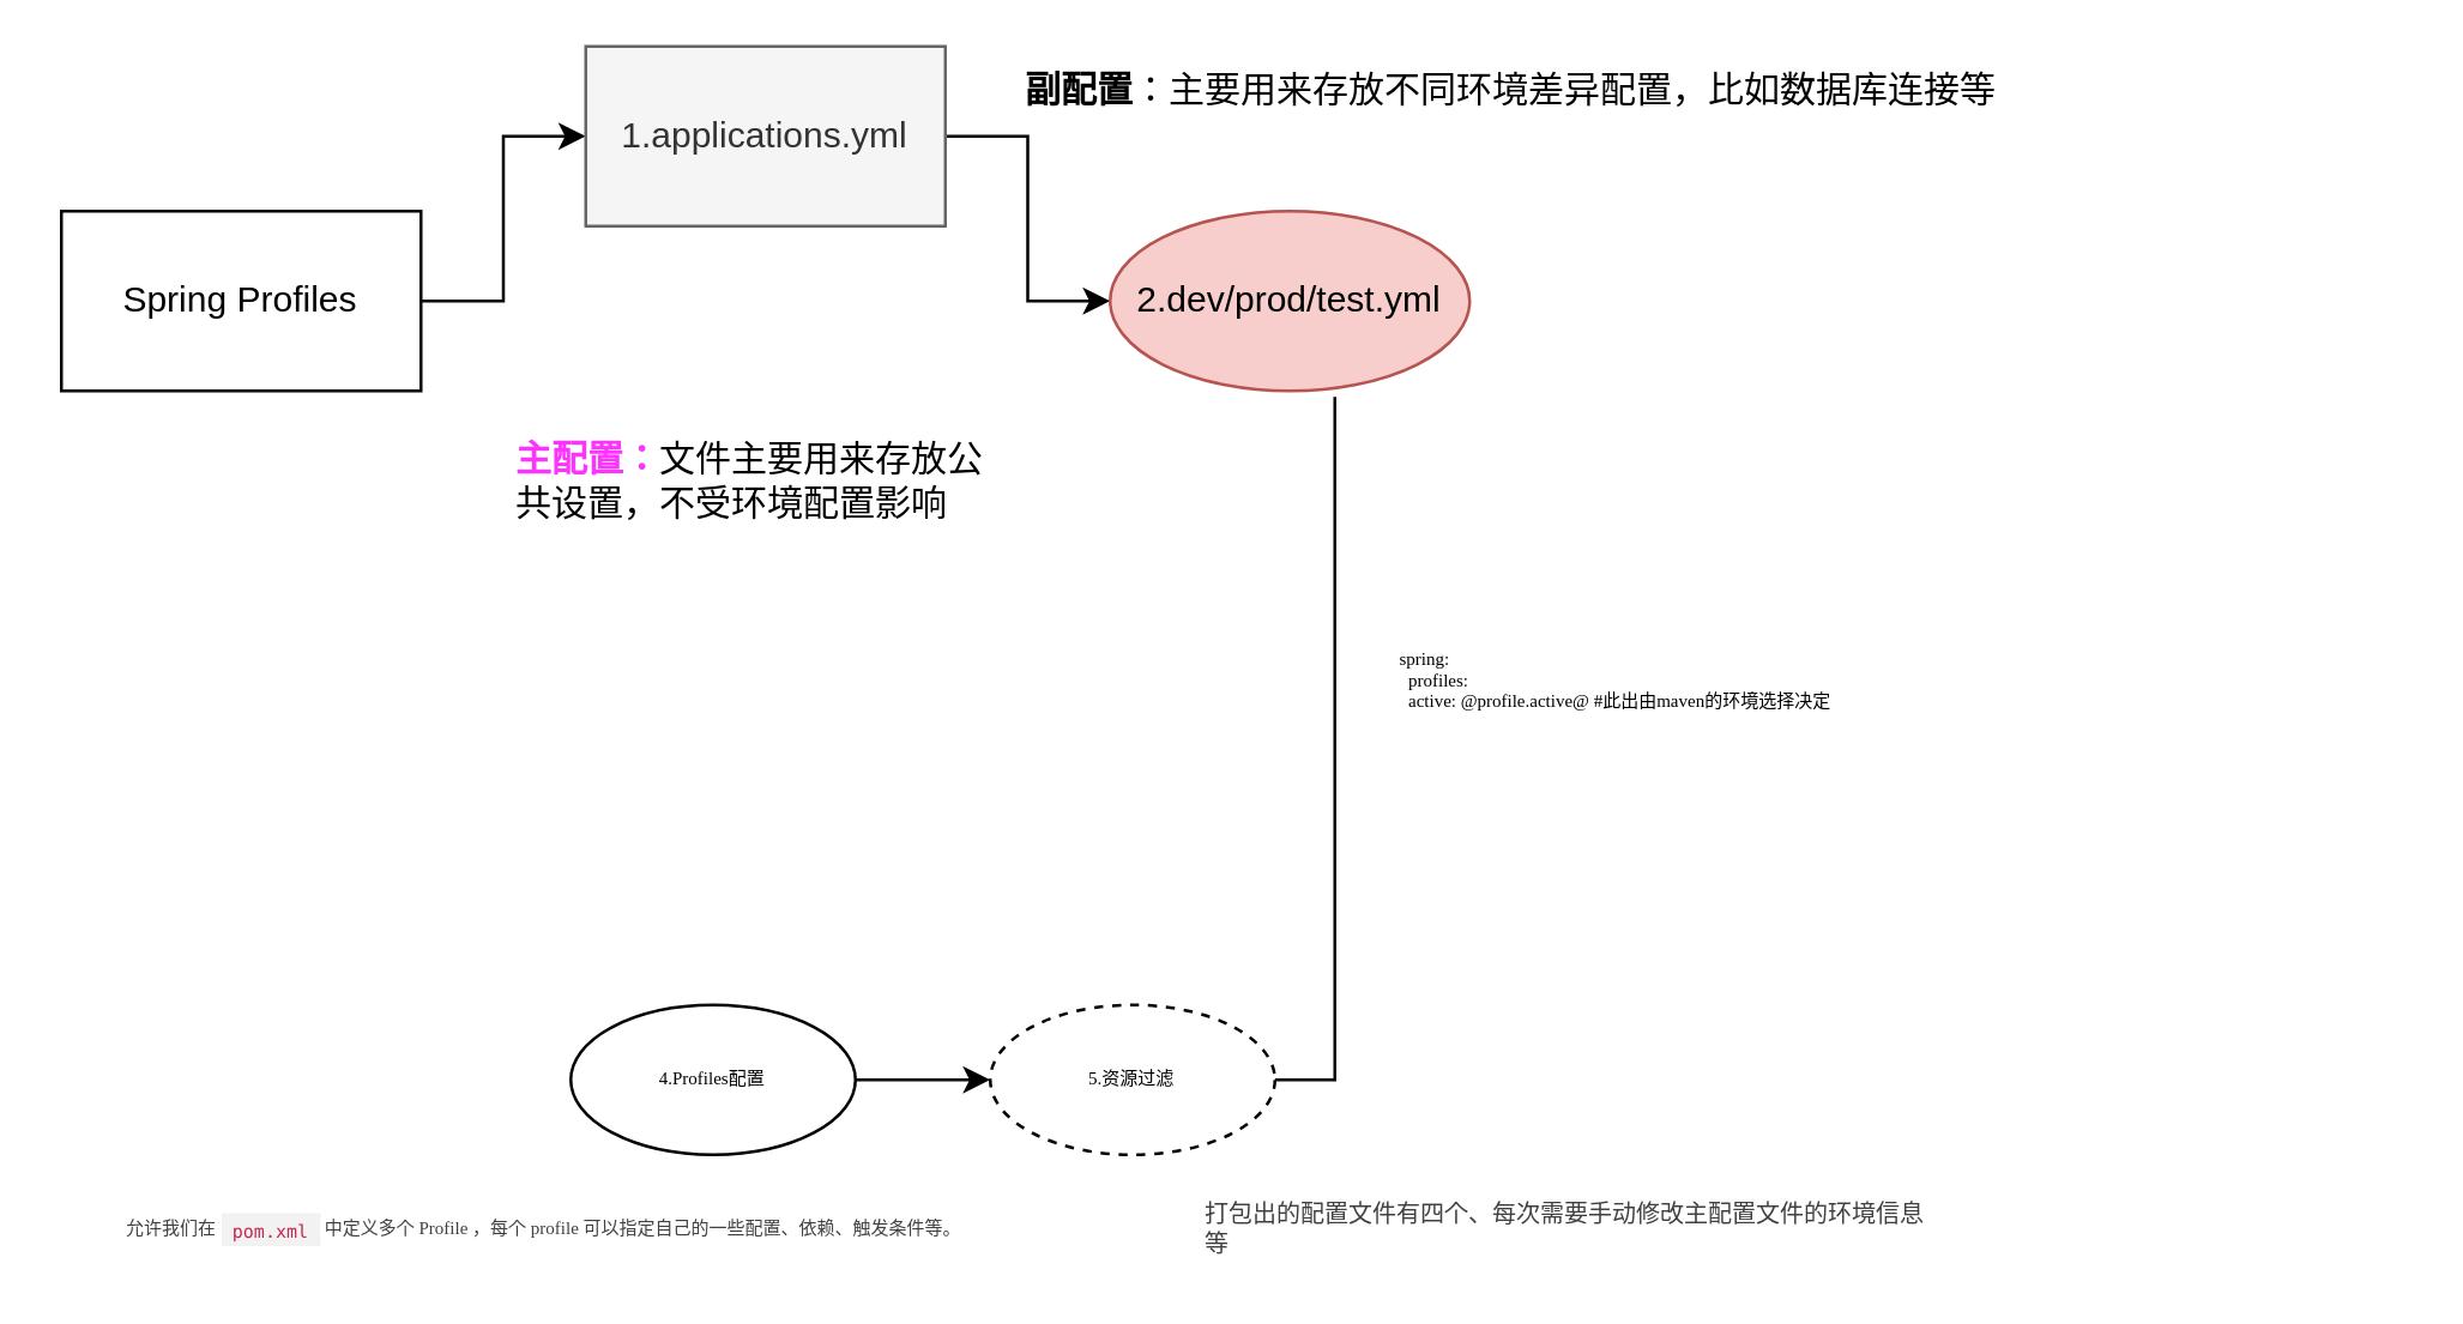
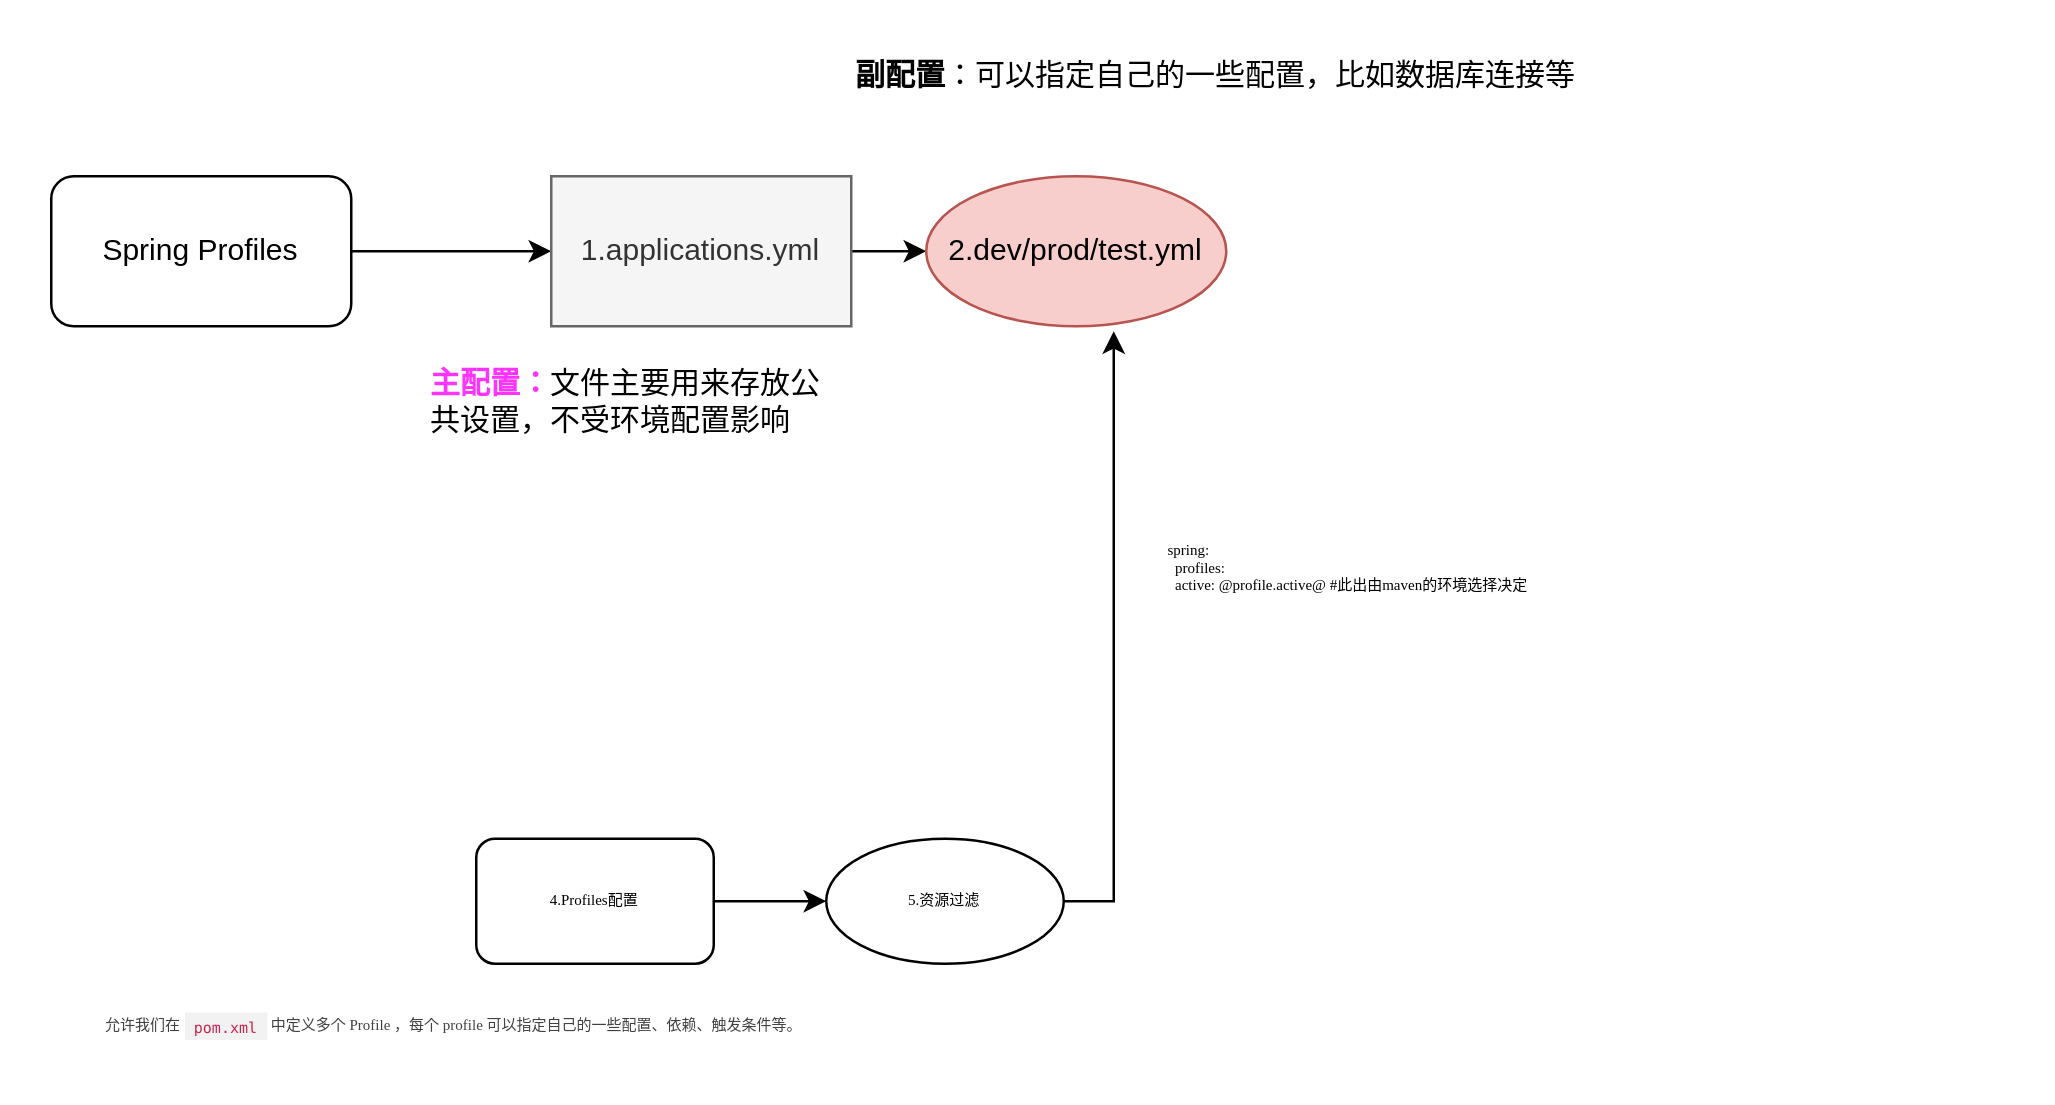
  <mxCell id="0" />
  <mxCell id="1" parent="0" />
  <mxCell id="2" value="" style="edgeStyle=orthogonalEdgeStyle;rounded=0;orthogonalLoop=1;jettySize=auto;html=1;" edge="1" parent="1" source="3" target="5"><mxGeometry relative="1" as="geometry" /></mxCell>
- <mxCell id="3" value="Spring Profiles" style="rounded=0;whiteSpace=wrap;html=1;" vertex="1" parent="1"><mxGeometry x="20" y="70" width="120" height="60" as="geometry" /></mxCell>
+ <mxCell id="3" value="Spring Profiles" style="whiteSpace=wrap;html=1;rounded=1;" vertex="1" parent="1"><mxGeometry x="20" y="70" width="120" height="60" as="geometry" /></mxCell>
  <mxCell id="4" style="edgeStyle=orthogonalEdgeStyle;rounded=0;orthogonalLoop=1;jettySize=auto;html=1;exitX=1;exitY=0.5;exitDx=0;exitDy=0;entryX=0;entryY=0.5;entryDx=0;entryDy=0;fontFamily=Tahoma;fontSize=6;" edge="1" parent="1" source="5" target="7"><mxGeometry relative="1" as="geometry" /></mxCell>
- <mxCell id="5" value="1.applications.yml" style="rounded=0;whiteSpace=wrap;html=1;fillColor=#f5f5f5;strokeColor=#666666;fontColor=#333333;" vertex="1" parent="1"><mxGeometry x="195" y="15" width="120" height="60" as="geometry" /></mxCell>
+ <mxCell id="5" value="1.applications.yml" style="rounded=0;whiteSpace=wrap;html=1;fillColor=#f5f5f5;strokeColor=#666666;fontColor=#333333;" vertex="1" parent="1"><mxGeometry x="220" y="70" width="120" height="60" as="geometry" /></mxCell>
  <mxCell id="6" value="&lt;b&gt;&lt;font color=&quot;#ff33ff&quot;&gt;主配置：&lt;/font&gt;&lt;/b&gt;文件主要用来存放公共设置，不受环境配置影响" style="text;html=1;strokeColor=none;fillColor=none;align=left;verticalAlign=middle;whiteSpace=wrap;rounded=0;fontFamily=Tahoma;" vertex="1" parent="1"><mxGeometry x="170" y="150" width="170" height="20" as="geometry" /></mxCell>
  <mxCell id="7" value="2.dev/prod/test.yml" style="ellipse;whiteSpace=wrap;html=1;fillColor=#f8cecc;strokeColor=#b85450;" vertex="1" parent="1"><mxGeometry x="370" y="70" width="120" height="60" as="geometry" /></mxCell>
- <mxCell id="8" value="&lt;b&gt;副配置&lt;/b&gt;：主要用来存放不同环境差异配置，比如数据库连接等" style="text;html=1;strokeColor=none;fillColor=none;align=left;verticalAlign=middle;whiteSpace=wrap;rounded=0;fontFamily=Tahoma;" vertex="1" parent="1"><mxGeometry x="340" y="20" width="460" height="20" as="geometry" /></mxCell>
+ <mxCell id="8" value="&lt;b&gt;副配置&lt;/b&gt;：可以指定自己的一些配置，比如数据库连接等" style="text;html=1;strokeColor=none;fillColor=none;align=left;verticalAlign=middle;whiteSpace=wrap;rounded=0;fontFamily=Tahoma;" vertex="1" parent="1"><mxGeometry x="340" y="20" width="460" height="20" as="geometry" /></mxCell>
  <mxCell id="9" value="&lt;span style=&quot;color: rgb(64, 64, 64); font-size: 6px; background-color: rgb(255, 255, 255);&quot;&gt;允许我们在&amp;nbsp;&lt;/span&gt;&lt;code style=&quot;box-sizing: border-box; padding: 2px 4px; border: none; vertical-align: middle; white-space: pre-wrap; color: rgb(199, 37, 78); background-color: rgb(242, 242, 242); font-size: 6px;&quot;&gt;pom.xml&lt;/code&gt;&lt;span style=&quot;color: rgb(64, 64, 64); font-size: 6px; background-color: rgb(255, 255, 255);&quot;&gt;&amp;nbsp;中定义多个 Profile ，每个 profile 可以指定自己的一些配置、依赖、触发条件等。&lt;/span&gt;" style="text;html=1;strokeColor=none;fillColor=none;align=left;verticalAlign=middle;whiteSpace=wrap;rounded=0;fontFamily=Tahoma;fontSize=6;" vertex="1" parent="1"><mxGeometry x="40" y="400" width="330" height="20" as="geometry" /></mxCell>
  <mxCell id="10" style="edgeStyle=orthogonalEdgeStyle;rounded=0;orthogonalLoop=1;jettySize=auto;html=1;exitX=1;exitY=0.5;exitDx=0;exitDy=0;fontFamily=Tahoma;fontSize=6;" edge="1" parent="1" source="11" target="13"><mxGeometry relative="1" as="geometry" /></mxCell>
- <mxCell id="11" value="4.Profiles配置" style="ellipse;whiteSpace=wrap;html=1;fontFamily=Tahoma;fontSize=6;align=center;" vertex="1" parent="1"><mxGeometry x="190" y="335" width="95" height="50" as="geometry" /></mxCell>
- <mxCell id="12" style="edgeStyle=orthogonalEdgeStyle;rounded=0;orthogonalLoop=1;jettySize=auto;html=1;exitX=1;exitY=0.5;exitDx=0;exitDy=0;entryX=0.625;entryY=1.033;entryDx=0;entryDy=0;entryPerimeter=0;fontFamily=Tahoma;fontSize=6;endArrow=none;" edge="1" parent="1" source="13" target="7"><mxGeometry relative="1" as="geometry" /></mxCell>
- <mxCell id="13" value="5.资源过滤" style="ellipse;whiteSpace=wrap;html=1;fontFamily=Tahoma;fontSize=6;align=center;dashed=1;" vertex="1" parent="1"><mxGeometry x="330" y="335" width="95" height="50" as="geometry" /></mxCell>
- <mxCell id="14" value="&lt;span style=&quot;color: rgb(64 , 64 , 64) ; font-family: , &amp;quot;blinkmacsystemfont&amp;quot; , &amp;quot;apple color emoji&amp;quot; , &amp;quot;segoe ui emoji&amp;quot; , &amp;quot;segoe ui symbol&amp;quot; , &amp;quot;segoe ui&amp;quot; , &amp;quot;pingfang sc&amp;quot; , &amp;quot;hiragino sans gb&amp;quot; , &amp;quot;microsoft yahei&amp;quot; , &amp;quot;helvetica neue&amp;quot; , &amp;quot;helvetica&amp;quot; , &amp;quot;arial&amp;quot; , sans-serif ; background-color: rgb(255 , 255 , 255) ; font-size: 8px&quot;&gt;打包出的配置文件有四个、每次需要手动修改主配置文件的环境信息等&lt;/span&gt;" style="text;html=1;strokeColor=none;fillColor=none;align=left;verticalAlign=middle;whiteSpace=wrap;rounded=0;fontFamily=Tahoma;fontSize=6;" vertex="1" parent="1"><mxGeometry x="400" y="400" width="245" height="20" as="geometry" /></mxCell>
+ <mxCell id="11" value="4.Profiles配置" style="whiteSpace=wrap;html=1;fontFamily=Tahoma;fontSize=6;align=center;rounded=1;" vertex="1" parent="1"><mxGeometry x="190" y="335" width="95" height="50" as="geometry" /></mxCell>
+ <mxCell id="12" style="edgeStyle=orthogonalEdgeStyle;rounded=0;orthogonalLoop=1;jettySize=auto;html=1;exitX=1;exitY=0.5;exitDx=0;exitDy=0;entryX=0.625;entryY=1.033;entryDx=0;entryDy=0;entryPerimeter=0;fontFamily=Tahoma;fontSize=6;" edge="1" parent="1" source="13" target="7"><mxGeometry relative="1" as="geometry" /></mxCell>
+ <mxCell id="13" value="5.资源过滤" style="ellipse;whiteSpace=wrap;html=1;fontFamily=Tahoma;fontSize=6;align=center;" vertex="1" parent="1"><mxGeometry x="330" y="335" width="95" height="50" as="geometry" /></mxCell>
  <mxCell id="15" value="spring:&lt;br&gt;&amp;nbsp; profiles:&lt;br&gt;&amp;nbsp; active: @profile.active@ #此出由maven的环境选择决定" style="text;html=1;fontSize=6;fontFamily=Tahoma;" vertex="1" parent="1"><mxGeometry x="465" y="210" width="255" height="40" as="geometry" /></mxCell>
